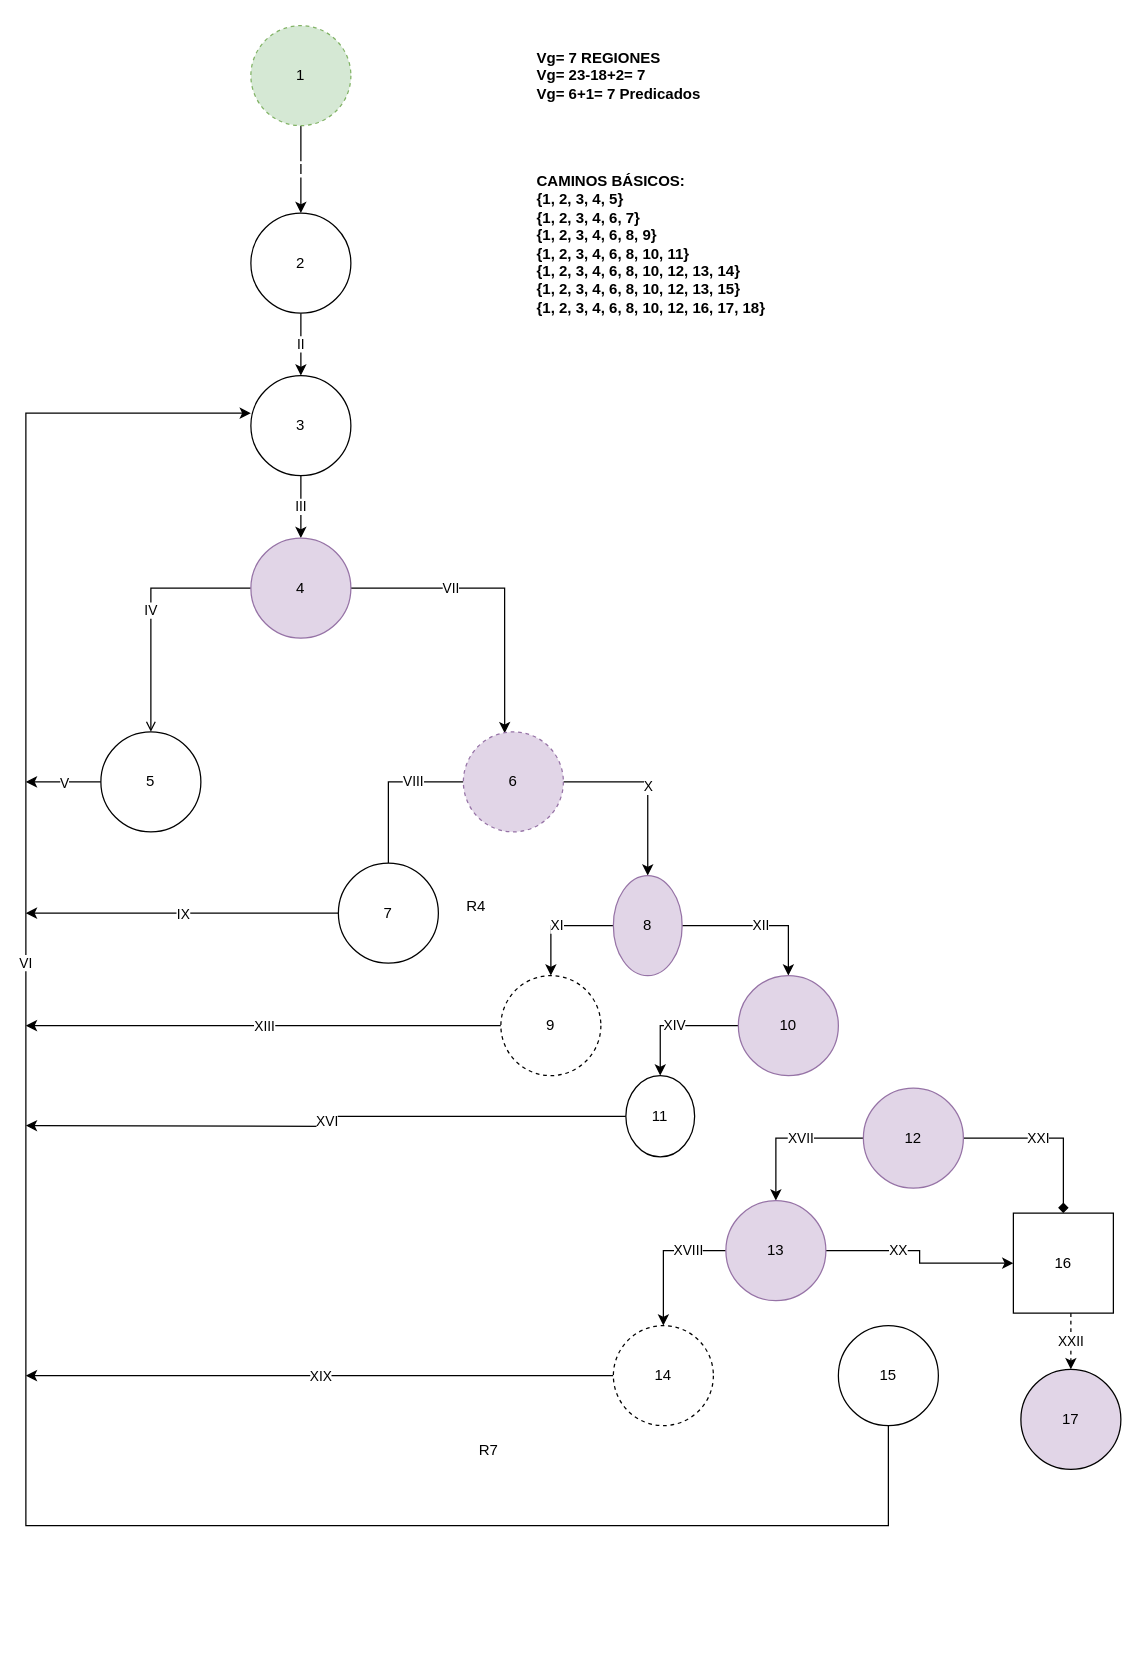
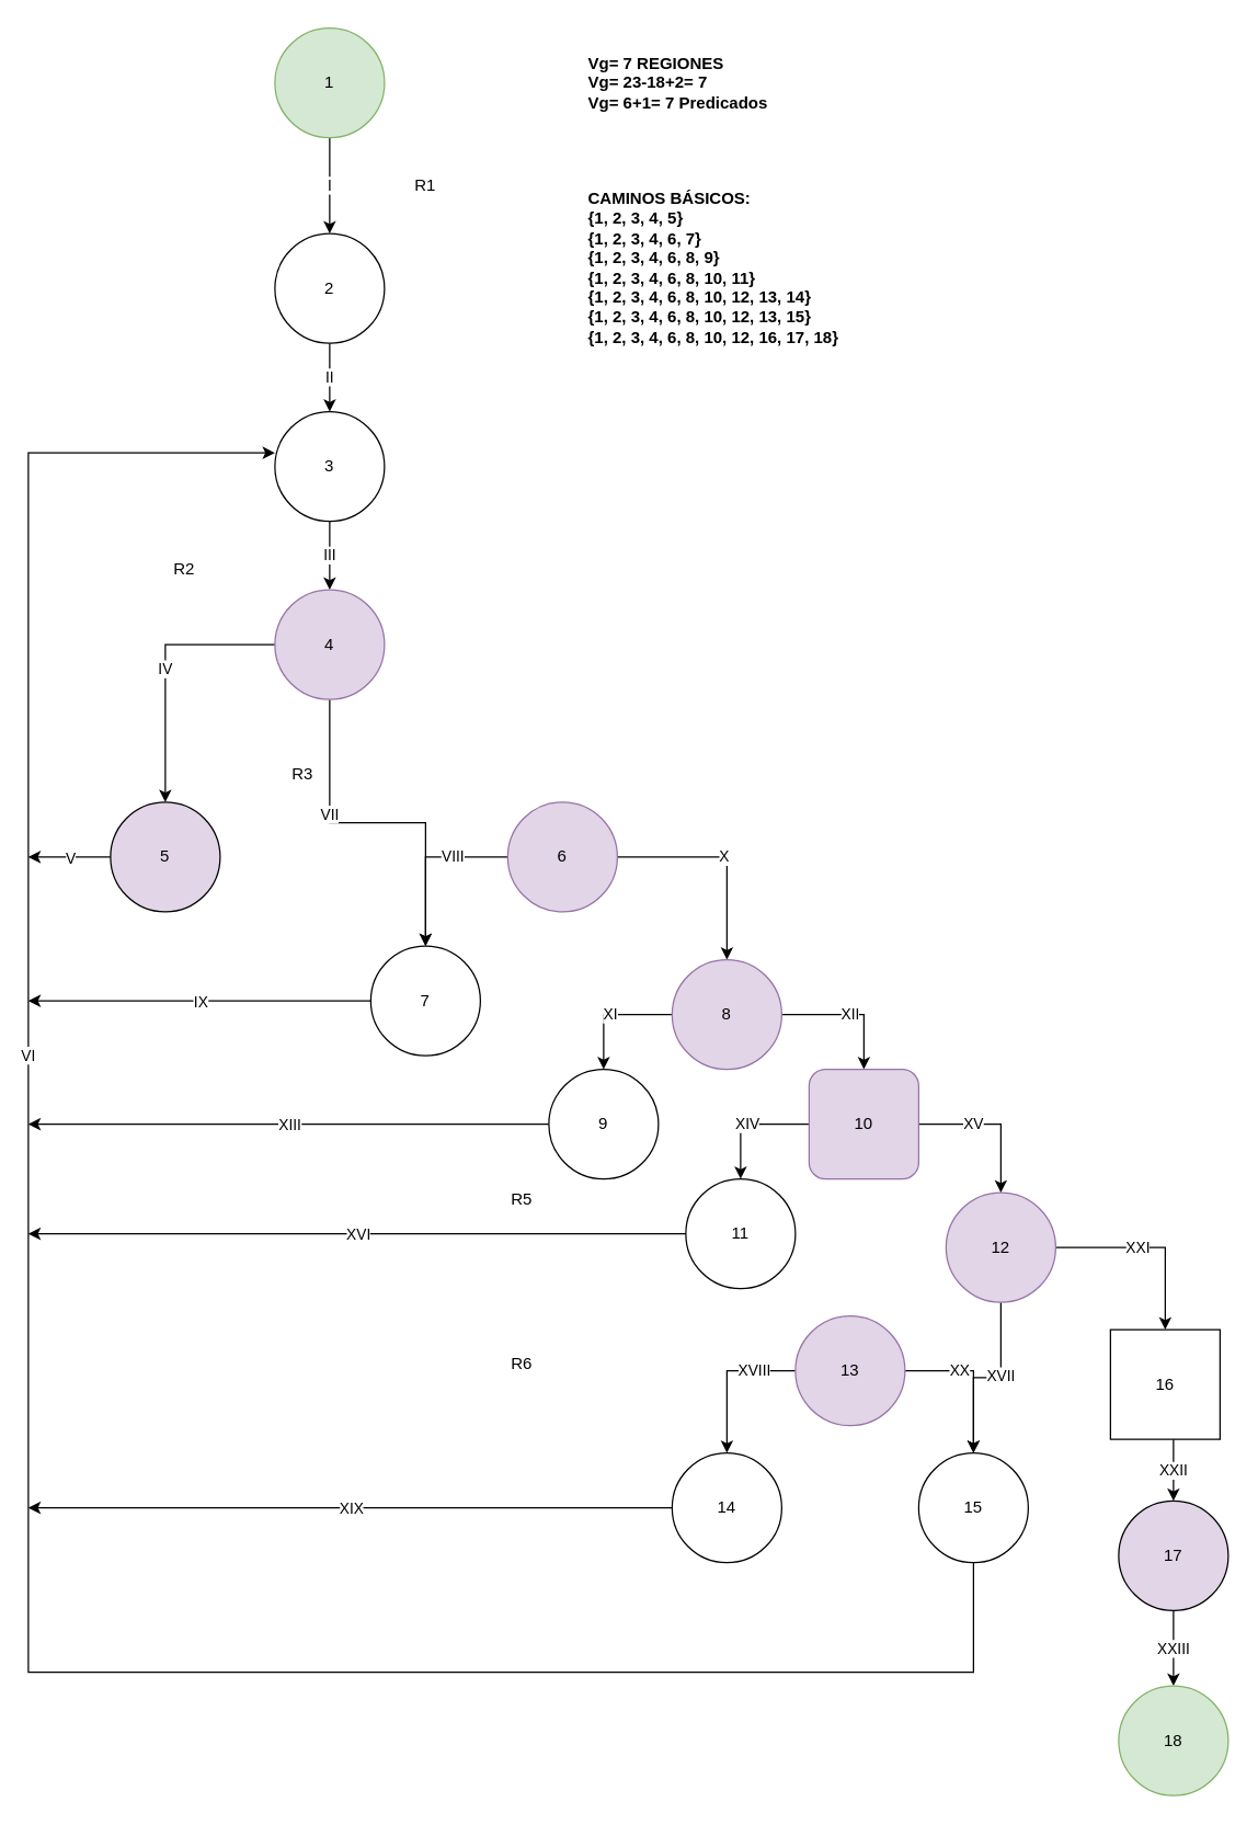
  <mxCell id="0" />
  <mxCell id="1" parent="0" />
  <mxCell id="2" value="II" style="edgeStyle=orthogonalEdgeStyle;rounded=0;orthogonalLoop=1;jettySize=auto;html=1;" edge="1" parent="1" source="3" target="5"><mxGeometry relative="1" as="geometry" /></mxCell>
  <mxCell id="3" value="2" style="ellipse;whiteSpace=wrap;html=1;aspect=fixed;" vertex="1" parent="1"><mxGeometry x="200" y="170" width="80" height="80" as="geometry" /></mxCell>
  <mxCell id="4" value="III" style="edgeStyle=orthogonalEdgeStyle;rounded=0;orthogonalLoop=1;jettySize=auto;html=1;" edge="1" parent="1" source="5" target="8"><mxGeometry relative="1" as="geometry" /></mxCell>
  <mxCell id="5" value="3" style="ellipse;whiteSpace=wrap;html=1;aspect=fixed;" vertex="1" parent="1"><mxGeometry x="200" y="300" width="80" height="80" as="geometry" /></mxCell>
- <mxCell id="6" value="VII" style="edgeStyle=orthogonalEdgeStyle;rounded=0;orthogonalLoop=1;jettySize=auto;html=1;entryX=0.413;entryY=0.013;entryDx=0;entryDy=0;entryPerimeter=0;" edge="1" parent="1" source="8" target="11"><mxGeometry x="-0.331" relative="1" as="geometry"><mxPoint as="offset" /></mxGeometry></mxCell>
- <mxCell id="7" value="IV" style="edgeStyle=orthogonalEdgeStyle;rounded=0;orthogonalLoop=1;jettySize=auto;html=1;entryX=0.5;entryY=0;entryDx=0;entryDy=0;endArrow=open;" edge="1" parent="1" source="8" target="21"><mxGeometry relative="1" as="geometry" /></mxCell>
+ <mxCell id="6" value="VII" style="edgeStyle=orthogonalEdgeStyle;rounded=0;orthogonalLoop=1;jettySize=auto;html=1;" edge="1" parent="1" source="8" target="23"><mxGeometry x="-0.331" relative="1" as="geometry"><mxPoint as="offset" /></mxGeometry></mxCell>
+ <mxCell id="7" value="IV" style="edgeStyle=orthogonalEdgeStyle;rounded=0;orthogonalLoop=1;jettySize=auto;html=1;entryX=0.5;entryY=0;entryDx=0;entryDy=0;" edge="1" parent="1" source="8" target="21"><mxGeometry relative="1" as="geometry" /></mxCell>
  <mxCell id="8" value="4" style="ellipse;whiteSpace=wrap;html=1;aspect=fixed;fillColor=#e1d5e7;strokeColor=#9673a6;" vertex="1" parent="1"><mxGeometry x="200" y="430" width="80" height="80" as="geometry" /></mxCell>
- <mxCell id="9" value="VIII" style="edgeStyle=orthogonalEdgeStyle;rounded=0;orthogonalLoop=1;jettySize=auto;html=1;entryX=0.5;entryY=0;entryDx=0;entryDy=0;endArrow=none;" edge="1" parent="1" source="11" target="23"><mxGeometry x="-0.36" relative="1" as="geometry"><mxPoint as="offset" /></mxGeometry></mxCell>
+ <mxCell id="9" value="VIII" style="edgeStyle=orthogonalEdgeStyle;rounded=0;orthogonalLoop=1;jettySize=auto;html=1;entryX=0.5;entryY=0;entryDx=0;entryDy=0;" edge="1" parent="1" source="11" target="23"><mxGeometry x="-0.36" relative="1" as="geometry"><mxPoint as="offset" /></mxGeometry></mxCell>
  <mxCell id="10" value="X" style="edgeStyle=orthogonalEdgeStyle;rounded=0;orthogonalLoop=1;jettySize=auto;html=1;entryX=0.5;entryY=0;entryDx=0;entryDy=0;" edge="1" parent="1" source="11" target="14"><mxGeometry relative="1" as="geometry" /></mxCell>
- <mxCell id="11" value="6" style="ellipse;whiteSpace=wrap;html=1;aspect=fixed;fillColor=#e1d5e7;strokeColor=#9673a6;dashed=1;" vertex="1" parent="1"><mxGeometry x="370" y="585" width="80" height="80" as="geometry" /></mxCell>
+ <mxCell id="11" value="6" style="ellipse;whiteSpace=wrap;html=1;aspect=fixed;fillColor=#e1d5e7;strokeColor=#9673a6;" vertex="1" parent="1"><mxGeometry x="370" y="585" width="80" height="80" as="geometry" /></mxCell>
  <mxCell id="12" value="XII" style="edgeStyle=orthogonalEdgeStyle;rounded=0;orthogonalLoop=1;jettySize=auto;html=1;entryX=0.5;entryY=0;entryDx=0;entryDy=0;" edge="1" parent="1" source="14" target="37"><mxGeometry relative="1" as="geometry" /></mxCell>
  <mxCell id="13" value="XI" style="edgeStyle=orthogonalEdgeStyle;rounded=0;orthogonalLoop=1;jettySize=auto;html=1;entryX=0.5;entryY=0;entryDx=0;entryDy=0;" edge="1" parent="1" source="14" target="25"><mxGeometry relative="1" as="geometry" /></mxCell>
- <mxCell id="14" value="8" style="ellipse;whiteSpace=wrap;html=1;aspect=fixed;fillColor=#e1d5e7;strokeColor=#9673a6;" vertex="1" parent="1"><mxGeometry x="490" y="700" width="55" height="80" as="geometry" /></mxCell>
- <mxCell id="15" value="XXI" style="edgeStyle=orthogonalEdgeStyle;rounded=0;orthogonalLoop=1;jettySize=auto;html=1;entryX=0.5;entryY=0;entryDx=0;entryDy=0;endArrow=diamond;" edge="1" parent="1" source="17" target="19"><mxGeometry x="-0.143" relative="1" as="geometry"><mxPoint x="854" y="955" as="targetPoint" /><mxPoint as="offset" /></mxGeometry></mxCell>
- <mxCell id="16" value="XVII" style="edgeStyle=orthogonalEdgeStyle;rounded=0;orthogonalLoop=1;jettySize=auto;html=1;entryX=0.5;entryY=0;entryDx=0;entryDy=0;" edge="1" parent="1" source="17" target="28"><mxGeometry x="-0.167" relative="1" as="geometry"><mxPoint x="610" y="950" as="targetPoint" /><mxPoint as="offset" /></mxGeometry></mxCell>
+ <mxCell id="14" value="8" style="ellipse;whiteSpace=wrap;html=1;aspect=fixed;fillColor=#e1d5e7;strokeColor=#9673a6;" vertex="1" parent="1"><mxGeometry x="490" y="700" width="80" height="80" as="geometry" /></mxCell>
+ <mxCell id="15" value="XXI" style="edgeStyle=orthogonalEdgeStyle;rounded=0;orthogonalLoop=1;jettySize=auto;html=1;entryX=0.5;entryY=0;entryDx=0;entryDy=0;" edge="1" parent="1" source="17" target="19"><mxGeometry x="-0.143" relative="1" as="geometry"><mxPoint x="854" y="955" as="targetPoint" /><mxPoint as="offset" /></mxGeometry></mxCell>
+ <mxCell id="16" value="XVII" style="edgeStyle=orthogonalEdgeStyle;rounded=0;orthogonalLoop=1;jettySize=auto;html=1;" edge="1" parent="1" source="17" target="34"><mxGeometry x="-0.167" relative="1" as="geometry"><mxPoint x="610" y="950" as="targetPoint" /><mxPoint as="offset" /></mxGeometry></mxCell>
  <mxCell id="17" value="12" style="ellipse;whiteSpace=wrap;html=1;aspect=fixed;fillColor=#e1d5e7;strokeColor=#9673a6;" vertex="1" parent="1"><mxGeometry x="690" y="870" width="80" height="80" as="geometry" /></mxCell>
- <mxCell id="18" value="XXII" style="edgeStyle=orthogonalEdgeStyle;rounded=0;orthogonalLoop=1;jettySize=auto;html=1;entryX=0.5;entryY=0;entryDx=0;entryDy=0;dashed=1;" edge="1" parent="1" source="19" target="30"><mxGeometry relative="1" as="geometry"><Array as="points"><mxPoint x="856" y="1095" /></Array></mxGeometry></mxCell>
+ <mxCell id="18" value="XXII" style="edgeStyle=orthogonalEdgeStyle;rounded=0;orthogonalLoop=1;jettySize=auto;html=1;entryX=0.5;entryY=0;entryDx=0;entryDy=0;" edge="1" parent="1" source="19" target="30"><mxGeometry relative="1" as="geometry"><Array as="points"><mxPoint x="856" y="1095" /></Array></mxGeometry></mxCell>
  <mxCell id="19" value="16" style="whiteSpace=wrap;html=1;aspect=fixed;rounded=0;" vertex="1" parent="1"><mxGeometry x="810" y="970" width="80" height="80" as="geometry" /></mxCell>
  <mxCell id="20" value="V" style="edgeStyle=orthogonalEdgeStyle;rounded=0;orthogonalLoop=1;jettySize=auto;html=1;" edge="1" parent="1" source="21"><mxGeometry relative="1" as="geometry"><mxPoint x="20" y="625" as="targetPoint" /></mxGeometry></mxCell>
- <mxCell id="21" value="5" style="ellipse;whiteSpace=wrap;html=1;aspect=fixed;" vertex="1" parent="1"><mxGeometry x="80" y="585" width="80" height="80" as="geometry" /></mxCell>
+ <mxCell id="21" value="5" style="ellipse;whiteSpace=wrap;html=1;aspect=fixed;fillColor=#e1d5e7;" vertex="1" parent="1"><mxGeometry x="80" y="585" width="80" height="80" as="geometry" /></mxCell>
  <mxCell id="22" value="IX" style="edgeStyle=orthogonalEdgeStyle;rounded=0;orthogonalLoop=1;jettySize=auto;html=1;" edge="1" parent="1" source="23"><mxGeometry relative="1" as="geometry"><mxPoint x="20" y="730" as="targetPoint" /></mxGeometry></mxCell>
  <mxCell id="23" value="7" style="ellipse;whiteSpace=wrap;html=1;aspect=fixed;" vertex="1" parent="1"><mxGeometry x="270" y="690" width="80" height="80" as="geometry" /></mxCell>
  <mxCell id="24" value="XIII" style="edgeStyle=orthogonalEdgeStyle;rounded=0;orthogonalLoop=1;jettySize=auto;html=1;" edge="1" parent="1" source="25"><mxGeometry relative="1" as="geometry"><mxPoint x="20" y="820" as="targetPoint" /></mxGeometry></mxCell>
- <mxCell id="25" value="9" style="ellipse;whiteSpace=wrap;html=1;aspect=fixed;dashed=1;" vertex="1" parent="1"><mxGeometry x="400" y="780" width="80" height="80" as="geometry" /></mxCell>
+ <mxCell id="25" value="9" style="ellipse;whiteSpace=wrap;html=1;aspect=fixed;" vertex="1" parent="1"><mxGeometry x="400" y="780" width="80" height="80" as="geometry" /></mxCell>
  <mxCell id="26" value="XVIII" style="edgeStyle=orthogonalEdgeStyle;rounded=0;orthogonalLoop=1;jettySize=auto;html=1;entryX=0.5;entryY=0;entryDx=0;entryDy=0;" edge="1" parent="1" source="28" target="32"><mxGeometry x="-0.455" relative="1" as="geometry"><mxPoint as="offset" /></mxGeometry></mxCell>
- <mxCell id="27" value="XX" style="edgeStyle=orthogonalEdgeStyle;rounded=0;orthogonalLoop=1;jettySize=auto;html=1;" edge="1" parent="1" source="28" target="19"><mxGeometry x="-0.273" relative="1" as="geometry"><mxPoint as="offset" /></mxGeometry></mxCell>
+ <mxCell id="27" value="XX" style="edgeStyle=orthogonalEdgeStyle;rounded=0;orthogonalLoop=1;jettySize=auto;html=1;entryX=0.5;entryY=0;entryDx=0;entryDy=0;" edge="1" parent="1" source="28" target="34"><mxGeometry x="-0.273" relative="1" as="geometry"><mxPoint as="offset" /></mxGeometry></mxCell>
  <mxCell id="28" value="13" style="ellipse;whiteSpace=wrap;html=1;aspect=fixed;fillColor=#e1d5e7;strokeColor=#9673a6;" vertex="1" parent="1"><mxGeometry x="580" y="960" width="80" height="80" as="geometry" /></mxCell>
+ <mxCell id="29" value="XXIII" style="edgeStyle=orthogonalEdgeStyle;rounded=0;orthogonalLoop=1;jettySize=auto;html=1;" edge="1" parent="1" source="30" target="47"><mxGeometry relative="1" as="geometry" /></mxCell>
  <mxCell id="30" value="17" style="ellipse;whiteSpace=wrap;html=1;aspect=fixed;fillColor=#e1d5e7;" vertex="1" parent="1"><mxGeometry x="816" y="1095" width="80" height="80" as="geometry" /></mxCell>
  <mxCell id="31" value="XIX" style="edgeStyle=orthogonalEdgeStyle;rounded=0;orthogonalLoop=1;jettySize=auto;html=1;" edge="1" parent="1" source="32"><mxGeometry relative="1" as="geometry"><mxPoint x="20" y="1100" as="targetPoint" /></mxGeometry></mxCell>
- <mxCell id="32" value="14" style="ellipse;whiteSpace=wrap;html=1;aspect=fixed;dashed=1;" vertex="1" parent="1"><mxGeometry x="490" y="1060" width="80" height="80" as="geometry" /></mxCell>
+ <mxCell id="32" value="14" style="ellipse;whiteSpace=wrap;html=1;aspect=fixed;" vertex="1" parent="1"><mxGeometry x="490" y="1060" width="80" height="80" as="geometry" /></mxCell>
  <mxCell id="33" value="VI" style="edgeStyle=orthogonalEdgeStyle;rounded=0;orthogonalLoop=1;jettySize=auto;html=1;entryX=0;entryY=0.5;entryDx=0;entryDy=0;" edge="1" parent="1"><mxGeometry x="0.33" relative="1" as="geometry"><mxPoint x="200" y="330" as="targetPoint" /><mxPoint x="710" y="1130" as="sourcePoint" /><Array as="points"><mxPoint x="710" y="1220" /><mxPoint x="20" y="1220" /><mxPoint x="20" y="330" /></Array><mxPoint as="offset" /></mxGeometry></mxCell>
  <mxCell id="34" value="15" style="ellipse;whiteSpace=wrap;html=1;aspect=fixed;" vertex="1" parent="1"><mxGeometry x="670" y="1060" width="80" height="80" as="geometry" /></mxCell>
  <mxCell id="35" value="XIV" style="edgeStyle=orthogonalEdgeStyle;rounded=0;orthogonalLoop=1;jettySize=auto;html=1;entryX=0.5;entryY=0;entryDx=0;entryDy=0;" edge="1" parent="1" source="37" target="39"><mxGeometry relative="1" as="geometry" /></mxCell>
- <mxCell id="37" value="10" style="ellipse;whiteSpace=wrap;html=1;aspect=fixed;fillColor=#e1d5e7;strokeColor=#9673a6;" vertex="1" parent="1"><mxGeometry x="590" y="780" width="80" height="80" as="geometry" /></mxCell>
+ <mxCell id="36" value="XV" style="edgeStyle=orthogonalEdgeStyle;rounded=0;orthogonalLoop=1;jettySize=auto;html=1;entryX=0.5;entryY=0;entryDx=0;entryDy=0;" edge="1" parent="1" source="37" target="17"><mxGeometry x="-0.273" relative="1" as="geometry"><mxPoint as="offset" /></mxGeometry></mxCell>
+ <mxCell id="37" value="10" style="whiteSpace=wrap;html=1;aspect=fixed;fillColor=#e1d5e7;strokeColor=#9673a6;rounded=1;" vertex="1" parent="1"><mxGeometry x="590" y="780" width="80" height="80" as="geometry" /></mxCell>
  <mxCell id="38" value="XVI" style="edgeStyle=orthogonalEdgeStyle;rounded=0;orthogonalLoop=1;jettySize=auto;html=1;" edge="1" parent="1" source="39"><mxGeometry relative="1" as="geometry"><mxPoint x="20" y="900" as="targetPoint" /></mxGeometry></mxCell>
- <mxCell id="39" value="11" style="ellipse;whiteSpace=wrap;html=1;aspect=fixed;" vertex="1" parent="1"><mxGeometry x="500" y="860" width="55" height="65" as="geometry" /></mxCell>
- <mxCell id="43" value="R4" style="text;html=1;align=center;verticalAlign=middle;resizable=0;points=[];autosize=1;strokeColor=none;fillColor=none;" vertex="1" parent="1"><mxGeometry x="360" y="710" width="40" height="30" as="geometry" /></mxCell>
- <mxCell id="46" value="R7" style="text;html=1;align=center;verticalAlign=middle;resizable=0;points=[];autosize=1;strokeColor=none;fillColor=none;" vertex="1" parent="1"><mxGeometry x="370" y="1145" width="40" height="30" as="geometry" /></mxCell>
+ <mxCell id="39" value="11" style="ellipse;whiteSpace=wrap;html=1;aspect=fixed;" vertex="1" parent="1"><mxGeometry x="500" y="860" width="80" height="80" as="geometry" /></mxCell>
+ <mxCell id="40" value="R1" style="text;html=1;strokeColor=none;fillColor=none;align=center;verticalAlign=middle;whiteSpace=wrap;rounded=0;" vertex="1" parent="1"><mxGeometry x="280" y="120" width="60" height="30" as="geometry" /></mxCell>
+ <mxCell id="41" value="R2" style="text;html=1;strokeColor=none;fillColor=none;align=center;verticalAlign=middle;whiteSpace=wrap;rounded=0;" vertex="1" parent="1"><mxGeometry x="104" y="400" width="60" height="30" as="geometry" /></mxCell>
+ <mxCell id="42" value="R3" style="text;html=1;align=center;verticalAlign=middle;resizable=0;points=[];autosize=1;strokeColor=none;fillColor=none;" vertex="1" parent="1"><mxGeometry x="200" y="550" width="40" height="30" as="geometry" /></mxCell>
+ <mxCell id="44" value="R5" style="text;html=1;align=center;verticalAlign=middle;resizable=0;points=[];autosize=1;strokeColor=none;fillColor=none;" vertex="1" parent="1"><mxGeometry x="360" y="860" width="40" height="30" as="geometry" /></mxCell>
+ <mxCell id="45" value="R6" style="text;html=1;align=center;verticalAlign=middle;resizable=0;points=[];autosize=1;strokeColor=none;fillColor=none;" vertex="1" parent="1"><mxGeometry x="360" y="980" width="40" height="30" as="geometry" /></mxCell>
+ <mxCell id="47" value="18" style="ellipse;whiteSpace=wrap;html=1;aspect=fixed;fillColor=#d5e8d4;strokeColor=#82b366;" vertex="1" parent="1"><mxGeometry x="816" y="1230" width="80" height="80" as="geometry" /></mxCell>
  <mxCell id="48" value="I" style="edgeStyle=orthogonalEdgeStyle;rounded=0;orthogonalLoop=1;jettySize=auto;html=1;" edge="1" parent="1" source="49" target="3"><mxGeometry relative="1" as="geometry" /></mxCell>
- <mxCell id="49" value="1" style="ellipse;whiteSpace=wrap;html=1;aspect=fixed;fillColor=#d5e8d4;strokeColor=#82b366;dashed=1;" vertex="1" parent="1"><mxGeometry x="200" y="20" width="80" height="80" as="geometry" /></mxCell>
+ <mxCell id="49" value="1" style="ellipse;whiteSpace=wrap;html=1;aspect=fixed;fillColor=#d5e8d4;strokeColor=#82b366;" vertex="1" parent="1"><mxGeometry x="200" y="20" width="80" height="80" as="geometry" /></mxCell>
  <mxCell id="50" value="&lt;b&gt;Vg= 7 REGIONES&lt;br&gt;Vg= 23-18+2= 7&lt;br&gt;Vg= 6+1= 7 Predicados&lt;br&gt;&lt;/b&gt;" style="text;html=1;align=left;verticalAlign=middle;resizable=0;points=[];autosize=1;strokeColor=none;fillColor=none;" vertex="1" parent="1"><mxGeometry x="427" y="30" width="150" height="60" as="geometry" /></mxCell>
  <mxCell id="51" value="&lt;b&gt;CAMINOS BÁSICOS:&lt;br&gt;{1, 2, 3, 4, 5}&lt;br&gt;{1, 2, 3, 4, 6, 7}&lt;br&gt;{1, 2, 3, 4, 6, 8, 9}&lt;br&gt;{1, 2, 3, 4, 6, 8, 10, 11}&lt;br&gt;{1, 2, 3, 4, 6, 8, 10, 12, 13, 14}&lt;br&gt;{1, 2, 3, 4, 6, 8, 10, 12, 13, 15}&lt;br&gt;{1, 2, 3, 4, 6, 8, 10, 12, 16, 17, 18}&lt;br&gt;&lt;/b&gt;" style="text;html=1;align=left;verticalAlign=middle;resizable=0;points=[];autosize=1;strokeColor=none;fillColor=none;" vertex="1" parent="1"><mxGeometry x="427" y="130" width="210" height="130" as="geometry" /></mxCell>
